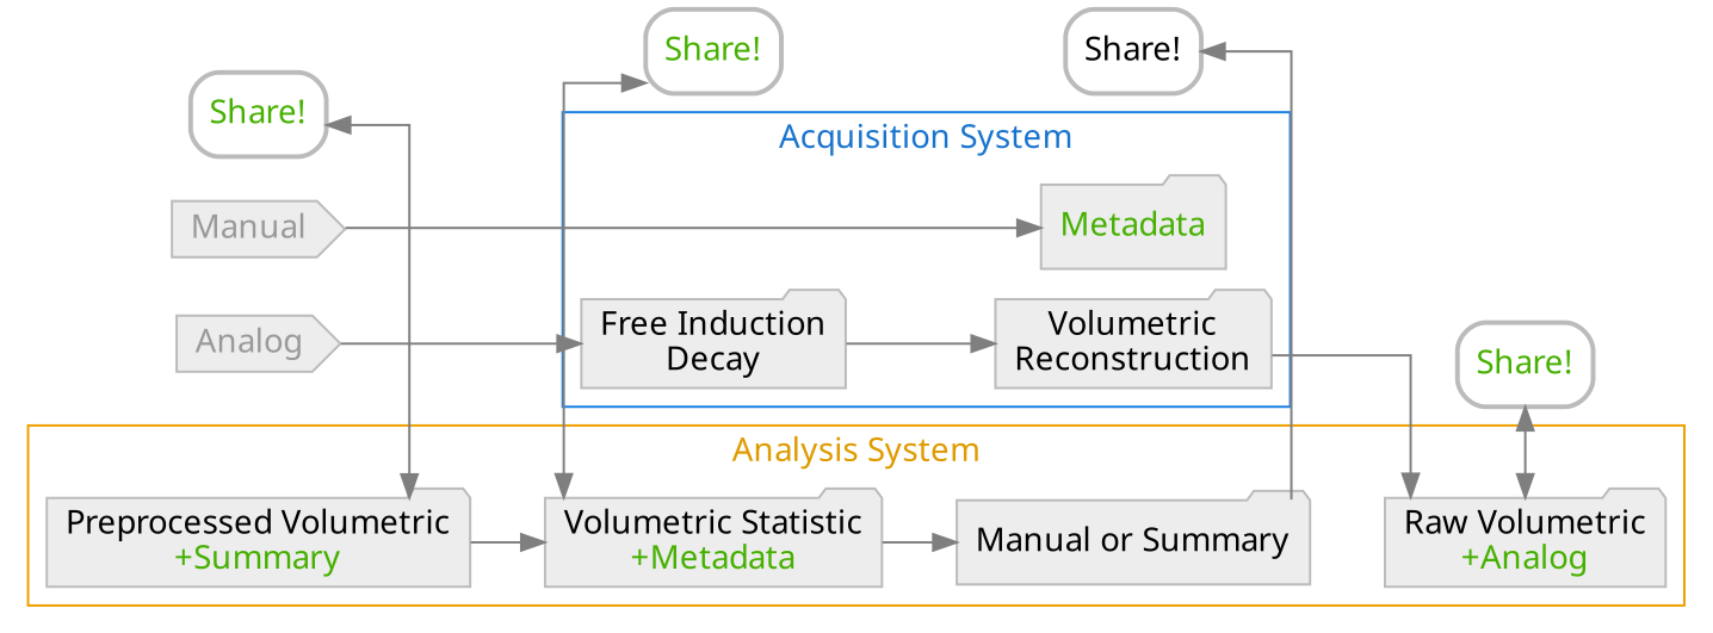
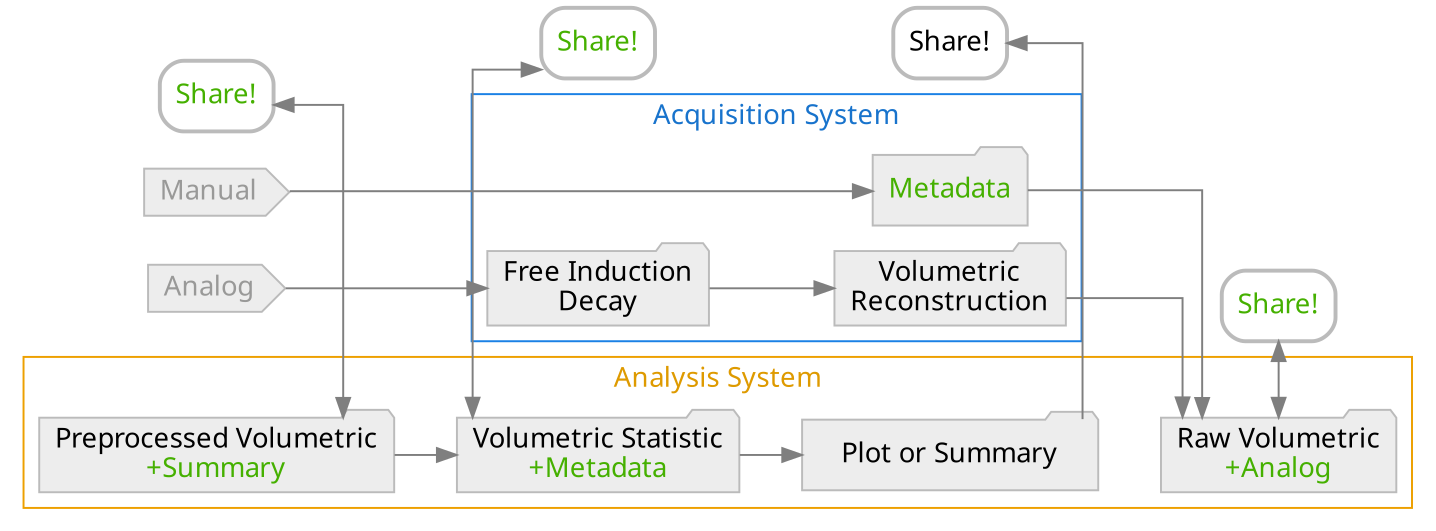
  digraph {
    fontname=sans
    newrank=true
    nodesep=0.175
    rankdir=LR
    ranksep=0.45
    splines=ortho
    node [color="#BBBBBB" fillcolor=grey93 fontname=sans shape=folder style=filled]
    edge [color=gray50 fontname=sans]
    n1 [fontcolor="#999998" label="Analog  " shape=cds]
    n2 [fontcolor="#999998" label="Manual  " shape=cds]
    n3 [label=<<FONT COLOR="#45B000">Share!</FONT>> shape=box style="bold, rounded" fillcolor=""]
    n4 [label=<Raw Volumetric<BR/><FONT COLOR="#45B000">+Analog</FONT>>]
    n5 [label=<<FONT COLOR="#45B000">Share!</FONT>> shape=box style="bold, rounded" fillcolor=""]
    n6 [label=<Preprocessed Volumetric<BR/><FONT COLOR="#45B000">+Summary</FONT>>]
    n7 [label=<<FONT COLOR="#45B000">Share!</FONT>> shape=box style="bold, rounded" fillcolor=""]
    n8 [label=<Volumetric Statistic<BR/><FONT COLOR="#45B000">+Metadata</FONT>>]
    n9 [label="Share!" shape=box style="bold, rounded" fillcolor=""]
-   n10 [label="Manual or Summary"]
+   n10 [label="Plot or Summary"]
    n11 [label="Free Induction\nDecay"]
    n12 [label="Volumetric\nReconstruction"]
    n13 [label=<<FONT COLOR="#45B000">Metadata</FONT>>]
    subgraph sub_1 {
      rank=same
      n1
      n2
    }
    subgraph sub_2 {
      rank=same
      n5
      n6
    }
    subgraph sub_3 {
      rank=same
      n3
      n4
    }
    subgraph cluster_4 {
      color="#EDA000"
      fontcolor="#DE9A00"
      label="Analysis System"
      n4
      n6
      n8
      n10
    }
    subgraph sub_5 {
      rank=same
      n7
      n8
    }
    subgraph sub_6 {
      rank=same
      n9
      n10
    }
    subgraph cluster_7 {
      color="#1b81e5"
      fontcolor="#1873cc"
      label="Acquisition System"
      n11
      n12
      n13
    }
    n1 -> n11
    n2 -> n13
    n4 -> n3 [dir=both minlen=2]
    n6 -> n5 [dir=both minlen=2]
    n6 -> n8
    n8 -> n7 [dir=both minlen=2]
    n8 -> n10
    n10 -> n9 [minlen=2]
    n11 -> n12
    n12 -> n4
+   n13 -> n4
  }
